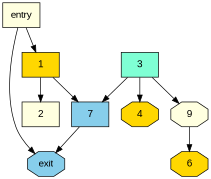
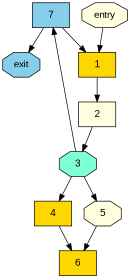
  digraph {
    fontname="Liberation Sans"
    node [fillcolor=lightyellow fontname="Liberation Sans" shape=octagon style=filled]
    edge [fontname="Liberation Sans"]
    exit [fillcolor=skyblue]
-   entry [shape=box]
+   entry
    1 [fillcolor=gold shape=box]
    2 [shape=box]
    7 [fillcolor=skyblue shape=box]
-   3 [fillcolor=aquamarine shape=box]
-   4 [fillcolor=gold]
-   5 [label=9]
-   6 [fillcolor=gold]
-   entry -> exit
+   3 [fillcolor=aquamarine]
+   4 [fillcolor=gold shape=box]
+   5
+   6 [fillcolor=gold shape=box]
    entry -> 1
    1 -> 2
-   1 -> 7
+   7 -> 1
+   2 -> 3
    7 -> exit
    3 -> 7
    3 -> 4
    3 -> 5
+   4 -> 6
    5 -> 6
  }
